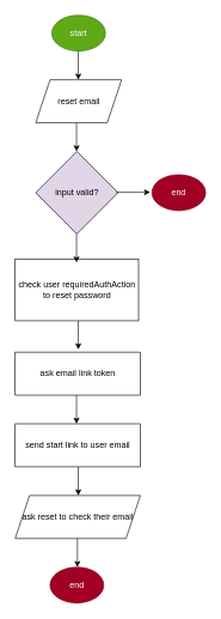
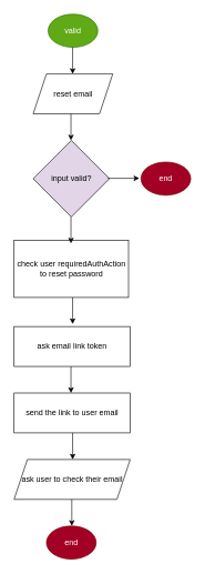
  <mxCell id="0" />
  <mxCell id="1" parent="0" />
- <mxCell id="2" value="start" style="ellipse;whiteSpace=wrap;html=1;fillColor=#60a917;fontColor=#ffffff;strokeColor=#2D7600;" vertex="1" parent="1"><mxGeometry x="72" y="20" width="75" height="50" as="geometry" /></mxCell>
+ <mxCell id="2" value="valid" style="ellipse;whiteSpace=wrap;html=1;fillColor=#60a917;fontColor=#ffffff;strokeColor=#2D7600;" vertex="1" parent="1"><mxGeometry x="72" y="20" width="75" height="50" as="geometry" /></mxCell>
  <mxCell id="3" value="reset email" style="shape=parallelogram;perimeter=parallelogramPerimeter;whiteSpace=wrap;html=1;fixedSize=1;" vertex="1" parent="1"><mxGeometry x="49.5" y="110" width="120" height="60" as="geometry" /></mxCell>
  <mxCell id="4" value="input valid?" style="rhombus;whiteSpace=wrap;html=1;fillColor=#e1d5e7;" vertex="1" parent="1"><mxGeometry x="49.5" y="210" width="115" height="115" as="geometry" /></mxCell>
  <mxCell id="5" value="check user requiredAuthAction to reset password" style="rounded=0;whiteSpace=wrap;html=1;" vertex="1" parent="1"><mxGeometry x="20.75" y="360" width="172.5" height="86.25" as="geometry" /></mxCell>
  <mxCell id="6" value="ask email link token" style="rounded=0;whiteSpace=wrap;html=1;" vertex="1" parent="1"><mxGeometry x="20.75" y="490" width="175" height="60" as="geometry" /></mxCell>
- <mxCell id="7" value="send start link to user email" style="rounded=0;whiteSpace=wrap;html=1;" vertex="1" parent="1"><mxGeometry x="20.75" y="590" width="175" height="60" as="geometry" /></mxCell>
- <mxCell id="8" value="ask reset to check their email" style="shape=parallelogram;perimeter=parallelogramPerimeter;whiteSpace=wrap;html=1;fixedSize=1;" vertex="1" parent="1"><mxGeometry x="20.75" y="690" width="175" height="60" as="geometry" /></mxCell>
+ <mxCell id="7" value="send the link to user email" style="rounded=0;whiteSpace=wrap;html=1;" vertex="1" parent="1"><mxGeometry x="20.75" y="590" width="175" height="60" as="geometry" /></mxCell>
+ <mxCell id="8" value="ask user to check their email" style="shape=parallelogram;perimeter=parallelogramPerimeter;whiteSpace=wrap;html=1;fixedSize=1;" vertex="1" parent="1"><mxGeometry x="20.75" y="690" width="175" height="60" as="geometry" /></mxCell>
  <mxCell id="9" value="end" style="ellipse;whiteSpace=wrap;html=1;fillColor=#a20025;fontColor=#ffffff;strokeColor=#6F0000;" vertex="1" parent="1"><mxGeometry x="212" y="242.5" width="75" height="50" as="geometry" /></mxCell>
  <mxCell id="10" value="end" style="ellipse;whiteSpace=wrap;html=1;fillColor=#a20025;fontColor=#ffffff;strokeColor=#6F0000;" vertex="1" parent="1"><mxGeometry x="69.5" y="790" width="75" height="50" as="geometry" /></mxCell>
  <mxCell id="11" value="" style="endArrow=classic;html=1;" edge="1" parent="1"><mxGeometry width="50" height="50" relative="1" as="geometry"><mxPoint x="109" y="70" as="sourcePoint" /><mxPoint x="109" y="110" as="targetPoint" /></mxGeometry></mxCell>
  <mxCell id="12" value="" style="endArrow=classic;html=1;" edge="1" parent="1"><mxGeometry width="50" height="50" relative="1" as="geometry"><mxPoint x="106.5" y="170" as="sourcePoint" /><mxPoint x="106.5" y="210" as="targetPoint" /></mxGeometry></mxCell>
  <mxCell id="13" value="" style="endArrow=classic;html=1;" edge="1" parent="1"><mxGeometry width="50" height="50" relative="1" as="geometry"><mxPoint x="106.5" y="325" as="sourcePoint" /><mxPoint x="106.5" y="365" as="targetPoint" /></mxGeometry></mxCell>
  <mxCell id="14" value="" style="endArrow=classic;html=1;" edge="1" parent="1"><mxGeometry width="50" height="50" relative="1" as="geometry"><mxPoint x="109" y="446.25" as="sourcePoint" /><mxPoint x="109" y="486.25" as="targetPoint" /></mxGeometry></mxCell>
  <mxCell id="15" value="" style="endArrow=classic;html=1;" edge="1" parent="1"><mxGeometry width="50" height="50" relative="1" as="geometry"><mxPoint x="106.5" y="550" as="sourcePoint" /><mxPoint x="106.5" y="590" as="targetPoint" /></mxGeometry></mxCell>
  <mxCell id="16" value="" style="endArrow=classic;html=1;" edge="1" parent="1"><mxGeometry width="50" height="50" relative="1" as="geometry"><mxPoint x="109" y="650" as="sourcePoint" /><mxPoint x="109" y="690" as="targetPoint" /></mxGeometry></mxCell>
  <mxCell id="17" value="" style="endArrow=classic;html=1;" edge="1" parent="1"><mxGeometry width="50" height="50" relative="1" as="geometry"><mxPoint x="107.75" y="750" as="sourcePoint" /><mxPoint x="107.75" y="790" as="targetPoint" /></mxGeometry></mxCell>
  <mxCell id="18" value="" style="endArrow=classic;html=1;" edge="1" parent="1"><mxGeometry width="50" height="50" relative="1" as="geometry"><mxPoint x="162" y="267" as="sourcePoint" /><mxPoint x="209.5" y="267" as="targetPoint" /></mxGeometry></mxCell>
